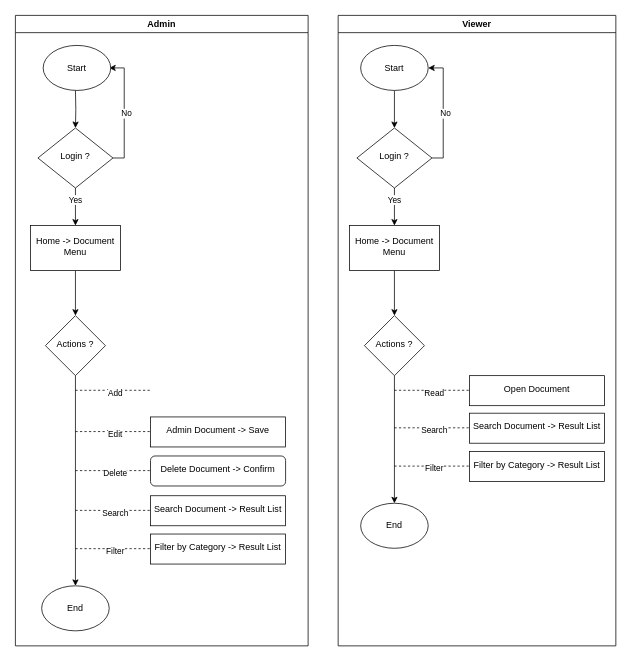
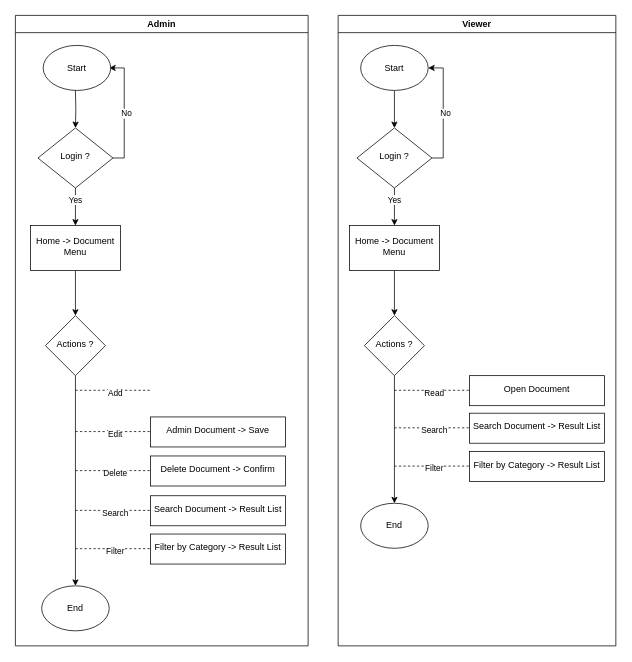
  <mxCell id="0" />
  <mxCell id="1" parent="0" />
  <mxCell id="2" value="Admin" style="swimlane;whiteSpace=wrap;html=1;" parent="1" vertex="1"><mxGeometry x="20" y="20" width="390" height="840" as="geometry"><mxRectangle x="430" y="510" width="140" height="30" as="alternateBounds" /></mxGeometry></mxCell>
  <mxCell id="3" value="" style="edgeStyle=orthogonalEdgeStyle;rounded=0;orthogonalLoop=1;jettySize=auto;html=1;" parent="2" source="7" target="9" edge="1"><mxGeometry relative="1" as="geometry" /></mxCell>
  <mxCell id="4" value="Yes" style="edgeLabel;html=1;align=center;verticalAlign=middle;resizable=0;points=[];" parent="3" vertex="1" connectable="0"><mxGeometry x="-0.4" y="-1" relative="1" as="geometry"><mxPoint as="offset" /></mxGeometry></mxCell>
  <mxCell id="5" style="edgeStyle=orthogonalEdgeStyle;rounded=0;orthogonalLoop=1;jettySize=auto;html=1;entryX=1;entryY=0.5;entryDx=0;entryDy=0;" parent="2" source="7" edge="1"><mxGeometry relative="1" as="geometry"><Array as="points"><mxPoint x="145" y="190" /><mxPoint x="145" y="70" /></Array><mxPoint x="125" y="70" as="targetPoint" /></mxGeometry></mxCell>
  <mxCell id="6" value="No" style="edgeLabel;html=1;align=center;verticalAlign=middle;resizable=0;points=[];" parent="5" vertex="1" connectable="0"><mxGeometry x="-0.032" y="-2" relative="1" as="geometry"><mxPoint as="offset" /></mxGeometry></mxCell>
  <mxCell id="7" value="Login ?" style="rhombus;whiteSpace=wrap;html=1;shadow=0;fontFamily=Helvetica;fontSize=12;align=center;strokeWidth=1;spacing=6;spacingTop=-4;" parent="2" vertex="1"><mxGeometry x="30" y="150" width="100" height="80" as="geometry" /></mxCell>
  <mxCell id="8" value="" style="edgeStyle=orthogonalEdgeStyle;rounded=0;orthogonalLoop=1;jettySize=auto;html=1;" parent="2" source="9" target="13" edge="1"><mxGeometry relative="1" as="geometry" /></mxCell>
  <mxCell id="9" value="Home -&amp;gt; Document Menu" style="whiteSpace=wrap;html=1;shadow=0;strokeWidth=1;spacing=6;spacingTop=-4;" parent="2" vertex="1"><mxGeometry x="20" y="280" width="120" height="60" as="geometry" /></mxCell>
  <mxCell id="10" value="" style="edgeStyle=orthogonalEdgeStyle;rounded=0;orthogonalLoop=1;jettySize=auto;html=1;" parent="2" target="7" edge="1"><mxGeometry relative="1" as="geometry"><mxPoint x="80" y="100" as="sourcePoint" /></mxGeometry></mxCell>
  <mxCell id="11" value="Start" style="ellipse;whiteSpace=wrap;html=1;" parent="2" vertex="1"><mxGeometry x="37" y="40" width="90" height="60" as="geometry" /></mxCell>
  <mxCell id="12" style="edgeStyle=orthogonalEdgeStyle;rounded=0;orthogonalLoop=1;jettySize=auto;html=1;entryX=0.5;entryY=0;entryDx=0;entryDy=0;" parent="2" source="13" target="14" edge="1"><mxGeometry relative="1" as="geometry" /></mxCell>
  <mxCell id="13" value="Actions ?" style="rhombus;whiteSpace=wrap;html=1;shadow=0;strokeWidth=1;spacing=6;spacingTop=-4;" parent="2" vertex="1"><mxGeometry x="40" y="400" width="80" height="80" as="geometry" /></mxCell>
  <mxCell id="14" value="End" style="ellipse;whiteSpace=wrap;html=1;" parent="2" vertex="1"><mxGeometry x="35" y="760" width="90" height="60" as="geometry" /></mxCell>
  <mxCell id="15" value="Admin Document -&amp;gt; Save" style="whiteSpace=wrap;html=1;shadow=0;strokeWidth=1;spacing=6;spacingTop=-4;" parent="2" vertex="1"><mxGeometry x="180" y="535" width="180" height="40" as="geometry" /></mxCell>
  <mxCell id="16" value="" style="endArrow=none;dashed=1;html=1;rounded=0;" parent="2" edge="1"><mxGeometry width="50" height="50" relative="1" as="geometry"><mxPoint x="80" y="554.5" as="sourcePoint" /><mxPoint x="180" y="554.5" as="targetPoint" /></mxGeometry></mxCell>
  <mxCell id="17" value="Text" style="edgeLabel;html=1;align=center;verticalAlign=middle;resizable=0;points=[];" parent="16" vertex="1" connectable="0"><mxGeometry x="0.02" y="-2" relative="1" as="geometry"><mxPoint as="offset" /></mxGeometry></mxCell>
  <mxCell id="18" value="Edit" style="edgeLabel;html=1;align=center;verticalAlign=middle;resizable=0;points=[];" parent="16" vertex="1" connectable="0"><mxGeometry x="0.04" y="-3" relative="1" as="geometry"><mxPoint as="offset" /></mxGeometry></mxCell>
- <mxCell id="19" value="Delete Document&amp;nbsp;&lt;span style=&quot;background-color: transparent; color: light-dark(rgb(0, 0, 0), rgb(255, 255, 255));&quot;&gt;-&amp;gt; Confirm&lt;/span&gt;" style="whiteSpace=wrap;html=1;shadow=0;strokeWidth=1;spacing=6;spacingTop=-4;rounded=1;" parent="2" vertex="1"><mxGeometry x="180" y="587" width="180" height="40" as="geometry" /></mxCell>
+ <mxCell id="19" value="Delete Document&amp;nbsp;&lt;span style=&quot;background-color: transparent; color: light-dark(rgb(0, 0, 0), rgb(255, 255, 255));&quot;&gt;-&amp;gt; Confirm&lt;/span&gt;" style="whiteSpace=wrap;html=1;shadow=0;strokeWidth=1;spacing=6;spacingTop=-4;" parent="2" vertex="1"><mxGeometry x="180" y="587" width="180" height="40" as="geometry" /></mxCell>
  <mxCell id="20" value="" style="endArrow=none;dashed=1;html=1;rounded=0;" parent="2" edge="1"><mxGeometry width="50" height="50" relative="1" as="geometry"><mxPoint x="80" y="606.5" as="sourcePoint" /><mxPoint x="180" y="606.5" as="targetPoint" /></mxGeometry></mxCell>
  <mxCell id="21" value="Text" style="edgeLabel;html=1;align=center;verticalAlign=middle;resizable=0;points=[];" parent="20" vertex="1" connectable="0"><mxGeometry x="0.02" y="-2" relative="1" as="geometry"><mxPoint as="offset" /></mxGeometry></mxCell>
  <mxCell id="22" value="Delete" style="edgeLabel;html=1;align=center;verticalAlign=middle;resizable=0;points=[];" parent="20" vertex="1" connectable="0"><mxGeometry x="0.04" y="-3" relative="1" as="geometry"><mxPoint as="offset" /></mxGeometry></mxCell>
  <mxCell id="23" value="" style="endArrow=none;dashed=1;html=1;rounded=0;" parent="2" edge="1"><mxGeometry width="50" height="50" relative="1" as="geometry"><mxPoint x="80" y="499.5" as="sourcePoint" /><mxPoint x="180" y="499.5" as="targetPoint" /></mxGeometry></mxCell>
  <mxCell id="24" value="Text" style="edgeLabel;html=1;align=center;verticalAlign=middle;resizable=0;points=[];" parent="23" vertex="1" connectable="0"><mxGeometry x="0.02" y="-2" relative="1" as="geometry"><mxPoint as="offset" /></mxGeometry></mxCell>
  <mxCell id="25" value="Add" style="edgeLabel;html=1;align=center;verticalAlign=middle;resizable=0;points=[];" parent="23" vertex="1" connectable="0"><mxGeometry x="0.04" y="-3" relative="1" as="geometry"><mxPoint as="offset" /></mxGeometry></mxCell>
  <mxCell id="26" value="Search Document&amp;nbsp;&lt;span style=&quot;background-color: transparent; color: light-dark(rgb(0, 0, 0), rgb(255, 255, 255));&quot;&gt;-&amp;gt; Result List&lt;/span&gt;" style="whiteSpace=wrap;html=1;shadow=0;strokeWidth=1;spacing=6;spacingTop=-4;" parent="2" vertex="1"><mxGeometry x="180" y="640" width="180" height="40" as="geometry" /></mxCell>
  <mxCell id="27" value="" style="endArrow=none;dashed=1;html=1;rounded=0;" parent="2" edge="1"><mxGeometry width="50" height="50" relative="1" as="geometry"><mxPoint x="80" y="659.5" as="sourcePoint" /><mxPoint x="180" y="659.5" as="targetPoint" /></mxGeometry></mxCell>
  <mxCell id="28" value="Text" style="edgeLabel;html=1;align=center;verticalAlign=middle;resizable=0;points=[];" parent="27" vertex="1" connectable="0"><mxGeometry x="0.02" y="-2" relative="1" as="geometry"><mxPoint as="offset" /></mxGeometry></mxCell>
  <mxCell id="29" value="Search" style="edgeLabel;html=1;align=center;verticalAlign=middle;resizable=0;points=[];" parent="27" vertex="1" connectable="0"><mxGeometry x="0.04" y="-3" relative="1" as="geometry"><mxPoint as="offset" /></mxGeometry></mxCell>
  <mxCell id="30" value="Filter by Category&lt;span style=&quot;background-color: transparent; color: light-dark(rgb(0, 0, 0), rgb(255, 255, 255));&quot;&gt;&amp;nbsp;-&amp;gt; Result List&lt;/span&gt;" style="whiteSpace=wrap;html=1;shadow=0;strokeWidth=1;spacing=6;spacingTop=-4;" parent="2" vertex="1"><mxGeometry x="180" y="691" width="180" height="40" as="geometry" /></mxCell>
  <mxCell id="31" value="" style="endArrow=none;dashed=1;html=1;rounded=0;" parent="2" edge="1"><mxGeometry width="50" height="50" relative="1" as="geometry"><mxPoint x="80" y="710.5" as="sourcePoint" /><mxPoint x="180" y="710.5" as="targetPoint" /></mxGeometry></mxCell>
  <mxCell id="32" value="Text" style="edgeLabel;html=1;align=center;verticalAlign=middle;resizable=0;points=[];" parent="31" vertex="1" connectable="0"><mxGeometry x="0.02" y="-2" relative="1" as="geometry"><mxPoint as="offset" /></mxGeometry></mxCell>
  <mxCell id="33" value="Filter" style="edgeLabel;html=1;align=center;verticalAlign=middle;resizable=0;points=[];" parent="31" vertex="1" connectable="0"><mxGeometry x="0.04" y="-3" relative="1" as="geometry"><mxPoint as="offset" /></mxGeometry></mxCell>
  <mxCell id="34" value="Viewer" style="swimlane;whiteSpace=wrap;html=1;" parent="1" vertex="1"><mxGeometry x="450" y="20" width="370" height="840" as="geometry"><mxRectangle x="430" y="510" width="140" height="30" as="alternateBounds" /></mxGeometry></mxCell>
  <mxCell id="35" value="" style="edgeStyle=orthogonalEdgeStyle;rounded=0;orthogonalLoop=1;jettySize=auto;html=1;" parent="34" source="39" target="41" edge="1"><mxGeometry relative="1" as="geometry" /></mxCell>
  <mxCell id="36" value="Yes" style="edgeLabel;html=1;align=center;verticalAlign=middle;resizable=0;points=[];" parent="35" vertex="1" connectable="0"><mxGeometry x="-0.4" y="-1" relative="1" as="geometry"><mxPoint as="offset" /></mxGeometry></mxCell>
  <mxCell id="37" style="edgeStyle=orthogonalEdgeStyle;rounded=0;orthogonalLoop=1;jettySize=auto;html=1;entryX=1;entryY=0.5;entryDx=0;entryDy=0;" parent="34" source="39" target="43" edge="1"><mxGeometry relative="1" as="geometry"><Array as="points"><mxPoint x="140" y="190" /><mxPoint x="140" y="70" /></Array></mxGeometry></mxCell>
  <mxCell id="38" value="No" style="edgeLabel;html=1;align=center;verticalAlign=middle;resizable=0;points=[];" parent="37" vertex="1" connectable="0"><mxGeometry x="-0.032" y="-2" relative="1" as="geometry"><mxPoint as="offset" /></mxGeometry></mxCell>
  <mxCell id="39" value="Login ?" style="rhombus;whiteSpace=wrap;html=1;shadow=0;fontFamily=Helvetica;fontSize=12;align=center;strokeWidth=1;spacing=6;spacingTop=-4;" parent="34" vertex="1"><mxGeometry x="25" y="150" width="100" height="80" as="geometry" /></mxCell>
  <mxCell id="40" value="" style="edgeStyle=orthogonalEdgeStyle;rounded=0;orthogonalLoop=1;jettySize=auto;html=1;" parent="34" source="41" target="45" edge="1"><mxGeometry relative="1" as="geometry" /></mxCell>
  <mxCell id="41" value="Home -&amp;gt; Document Menu" style="whiteSpace=wrap;html=1;shadow=0;strokeWidth=1;spacing=6;spacingTop=-4;" parent="34" vertex="1"><mxGeometry x="15" y="280" width="120" height="60" as="geometry" /></mxCell>
  <mxCell id="42" value="" style="edgeStyle=orthogonalEdgeStyle;rounded=0;orthogonalLoop=1;jettySize=auto;html=1;" parent="34" source="43" target="39" edge="1"><mxGeometry relative="1" as="geometry" /></mxCell>
  <mxCell id="43" value="Start" style="ellipse;whiteSpace=wrap;html=1;" parent="34" vertex="1"><mxGeometry x="30" y="40" width="90" height="60" as="geometry" /></mxCell>
  <mxCell id="44" style="edgeStyle=orthogonalEdgeStyle;rounded=0;orthogonalLoop=1;jettySize=auto;html=1;entryX=0.5;entryY=0;entryDx=0;entryDy=0;" parent="34" source="45" target="46" edge="1"><mxGeometry relative="1" as="geometry" /></mxCell>
  <mxCell id="45" value="Actions ?" style="rhombus;whiteSpace=wrap;html=1;shadow=0;strokeWidth=1;spacing=6;spacingTop=-4;" parent="34" vertex="1"><mxGeometry x="35" y="400" width="80" height="80" as="geometry" /></mxCell>
  <mxCell id="46" value="End" style="ellipse;whiteSpace=wrap;html=1;" parent="34" vertex="1"><mxGeometry x="30" y="650" width="90" height="60" as="geometry" /></mxCell>
  <mxCell id="47" value="Open Document" style="whiteSpace=wrap;html=1;shadow=0;strokeWidth=1;spacing=6;spacingTop=-4;" parent="34" vertex="1"><mxGeometry x="175" y="480" width="180" height="40" as="geometry" /></mxCell>
  <mxCell id="48" value="" style="endArrow=none;dashed=1;html=1;rounded=0;" parent="34" edge="1"><mxGeometry width="50" height="50" relative="1" as="geometry"><mxPoint x="75" y="499.5" as="sourcePoint" /><mxPoint x="175" y="499.5" as="targetPoint" /></mxGeometry></mxCell>
  <mxCell id="49" value="Text" style="edgeLabel;html=1;align=center;verticalAlign=middle;resizable=0;points=[];" parent="48" vertex="1" connectable="0"><mxGeometry x="0.02" y="-2" relative="1" as="geometry"><mxPoint as="offset" /></mxGeometry></mxCell>
  <mxCell id="50" value="Read" style="edgeLabel;html=1;align=center;verticalAlign=middle;resizable=0;points=[];" parent="48" vertex="1" connectable="0"><mxGeometry x="0.04" y="-3" relative="1" as="geometry"><mxPoint as="offset" /></mxGeometry></mxCell>
  <mxCell id="51" value="Search Document&amp;nbsp;&lt;span style=&quot;background-color: transparent; color: light-dark(rgb(0, 0, 0), rgb(255, 255, 255));&quot;&gt;-&amp;gt; Result List&lt;/span&gt;" style="whiteSpace=wrap;html=1;shadow=0;strokeWidth=1;spacing=6;spacingTop=-4;" parent="34" vertex="1"><mxGeometry x="175" y="530" width="180" height="40" as="geometry" /></mxCell>
  <mxCell id="52" value="" style="endArrow=none;dashed=1;html=1;rounded=0;" parent="34" edge="1"><mxGeometry width="50" height="50" relative="1" as="geometry"><mxPoint x="75" y="549.5" as="sourcePoint" /><mxPoint x="175" y="549.5" as="targetPoint" /></mxGeometry></mxCell>
  <mxCell id="53" value="Text" style="edgeLabel;html=1;align=center;verticalAlign=middle;resizable=0;points=[];" parent="52" vertex="1" connectable="0"><mxGeometry x="0.02" y="-2" relative="1" as="geometry"><mxPoint as="offset" /></mxGeometry></mxCell>
  <mxCell id="54" value="Search" style="edgeLabel;html=1;align=center;verticalAlign=middle;resizable=0;points=[];" parent="52" vertex="1" connectable="0"><mxGeometry x="0.04" y="-3" relative="1" as="geometry"><mxPoint as="offset" /></mxGeometry></mxCell>
  <mxCell id="55" value="Filter by Category&lt;span style=&quot;background-color: transparent; color: light-dark(rgb(0, 0, 0), rgb(255, 255, 255));&quot;&gt;&amp;nbsp;-&amp;gt; Result List&lt;/span&gt;" style="whiteSpace=wrap;html=1;shadow=0;strokeWidth=1;spacing=6;spacingTop=-4;" parent="34" vertex="1"><mxGeometry x="175" y="581" width="180" height="40" as="geometry" /></mxCell>
  <mxCell id="56" value="" style="endArrow=none;dashed=1;html=1;rounded=0;" parent="34" edge="1"><mxGeometry width="50" height="50" relative="1" as="geometry"><mxPoint x="75" y="600.5" as="sourcePoint" /><mxPoint x="175" y="600.5" as="targetPoint" /></mxGeometry></mxCell>
  <mxCell id="57" value="Text" style="edgeLabel;html=1;align=center;verticalAlign=middle;resizable=0;points=[];" parent="56" vertex="1" connectable="0"><mxGeometry x="0.02" y="-2" relative="1" as="geometry"><mxPoint as="offset" /></mxGeometry></mxCell>
  <mxCell id="58" value="Filter" style="edgeLabel;html=1;align=center;verticalAlign=middle;resizable=0;points=[];" parent="56" vertex="1" connectable="0"><mxGeometry x="0.04" y="-3" relative="1" as="geometry"><mxPoint as="offset" /></mxGeometry></mxCell>
